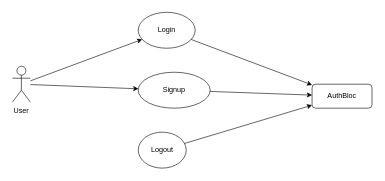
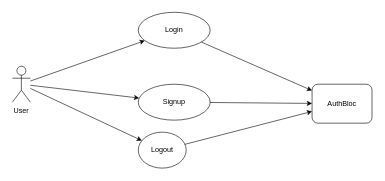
  <mxCell id="0" />
  <mxCell id="1" parent="0" />
  <mxCell id="2" value="User" style="shape=umlActor;verticalLabelPosition=bottom;verticalAlign=top;" vertex="1" parent="1"><mxGeometry x="20" y="110" width="30" height="60" as="geometry" /></mxCell>
- <mxCell id="3" value="Login" style="ellipse;whiteSpace=wrap;html=1;aspect=fixed;" vertex="1" parent="1"><mxGeometry x="230" y="20" width="95" height="60" as="geometry" /></mxCell>
- <mxCell id="4" value="Signup" style="ellipse;whiteSpace=wrap;html=1;aspect=fixed;" vertex="1" parent="1"><mxGeometry x="230" y="120" width="120" height="60" as="geometry" /></mxCell>
+ <mxCell id="3" value="Login" style="ellipse;whiteSpace=wrap;html=1;aspect=fixed;" vertex="1" parent="1"><mxGeometry x="230" y="20" width="120" height="60" as="geometry" /></mxCell>
+ <mxCell id="4" value="Signup" style="ellipse;whiteSpace=wrap;html=1;aspect=fixed;" vertex="1" parent="1"><mxGeometry x="230" y="140" width="120" height="60" as="geometry" /></mxCell>
  <mxCell id="5" value="Logout" style="ellipse;whiteSpace=wrap;html=1;aspect=fixed;" vertex="1" parent="1"><mxGeometry x="230" y="220" width="80" height="60" as="geometry" /></mxCell>
- <mxCell id="6" value="AuthBloc" style="rounded=1;whiteSpace=wrap;html=1;" vertex="1" parent="1"><mxGeometry x="520" y="140" width="100" height="40" as="geometry" /></mxCell>
+ <mxCell id="6" value="AuthBloc" style="rounded=1;whiteSpace=wrap;html=1;" vertex="1" parent="1"><mxGeometry x="520" y="140" width="100" height="65" as="geometry" /></mxCell>
  <mxCell id="7" edge="1" parent="1" source="2" target="3"><mxGeometry relative="1" as="geometry" /></mxCell>
  <mxCell id="8" edge="1" parent="1" source="2" target="4"><mxGeometry relative="1" as="geometry" /></mxCell>
+ <mxCell id="9" edge="1" parent="1" source="2" target="5"><mxGeometry relative="1" as="geometry" /></mxCell>
  <mxCell id="10" edge="1" parent="1" source="3" target="6"><mxGeometry relative="1" as="geometry" /></mxCell>
  <mxCell id="11" edge="1" parent="1" source="4" target="6"><mxGeometry relative="1" as="geometry" /></mxCell>
  <mxCell id="12" edge="1" parent="1" source="5" target="6"><mxGeometry relative="1" as="geometry" /></mxCell>
